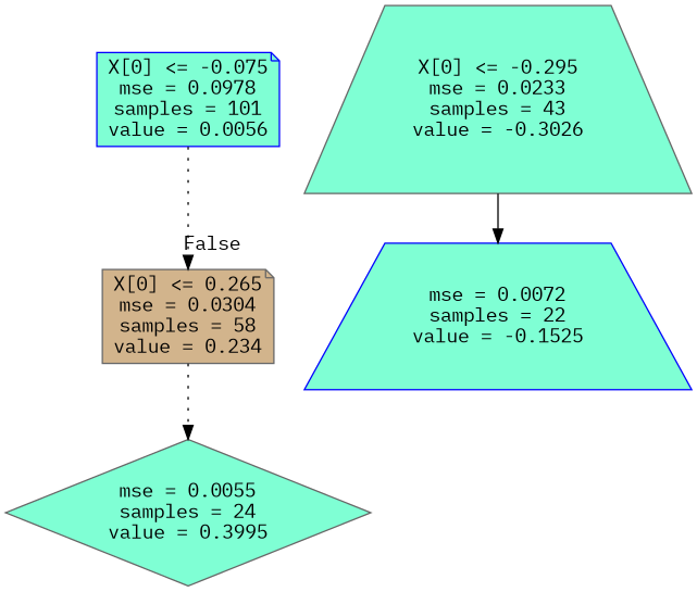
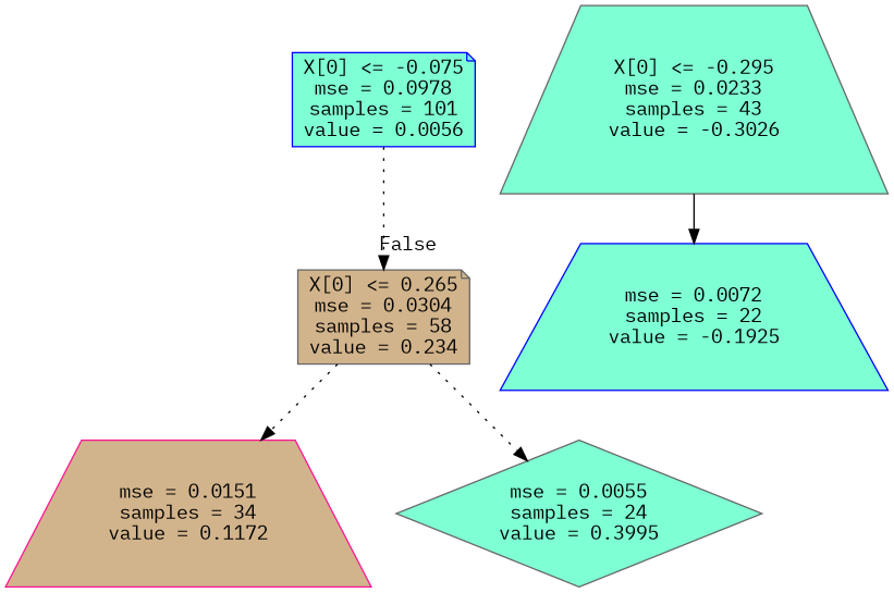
  digraph {
    fontname="IBM Plex Mono"
    node [color=gray40 fillcolor=aquamarine fontname="IBM Plex Mono" shape=trapezium style=filled]
    edge [fontname="IBM Plex Mono" style=dotted]
    n1 [color=blue label="X[0] <= -0.075\nmse = 0.0978\nsamples = 101\nvalue = 0.0056" shape=note]
    n2 [fillcolor=tan label="X[0] <= 0.265\nmse = 0.0304\nsamples = 58\nvalue = 0.234" shape=note]
    n3 [label="X[0] <= -0.295\nmse = 0.0233\nsamples = 43\nvalue = -0.3026"]
-   n4 [color=blue label="mse = 0.0072\nsamples = 22\nvalue = -0.1525"]
+   n4 [color=blue label="mse = 0.0072\nsamples = 22\nvalue = -0.1925"]
+   n5 [color=deeppink fillcolor=tan label="mse = 0.0151\nsamples = 34\nvalue = 0.1172"]
    n6 [label="mse = 0.0055\nsamples = 24\nvalue = 0.3995" shape=diamond]
    n1 -> n2 [headlabel=False labelangle=-45 labeldistance=2.5]
+   n2 -> n5
    n2 -> n6
    n3 -> n4 [style=solid]
  }
